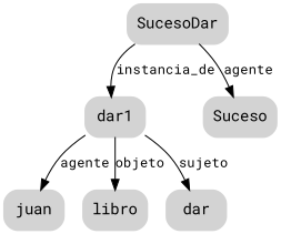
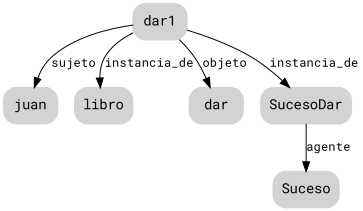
  digraph {
    fontname="Roboto Mono"
    node [color=lightgray fontname="Roboto Mono" shape=box style="rounded,filled,bold"]
    edge [fontname="Roboto Mono" fontsize=12 weight=2]
    n1 [label=dar1]
    n2 [label=juan]
    n3 [label=libro]
    n4 [label=dar]
    n5 [label=SucesoDar]
    n6 [label=Suceso]
-   n1 -> n2 [label=agente]
-   n1 -> n3 [label=objeto]
-   n1 -> n4 [label=sujeto]
-   n5 -> n1 [label=instancia_de]
+   n1 -> n2 [label=sujeto]
+   n1 -> n3 [label=instancia_de]
+   n1 -> n4 [label=objeto]
+   n1 -> n5 [label=instancia_de]
    n5 -> n6 [label=agente]
  }
